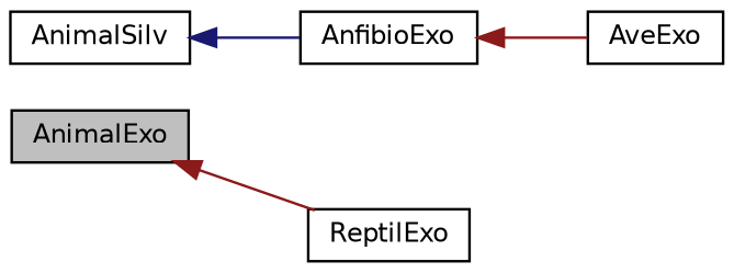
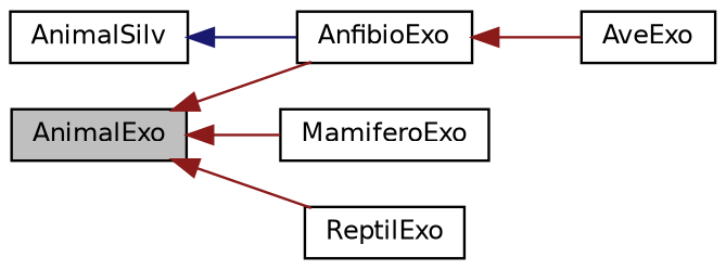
  digraph {
    rankdir=LR
    node [color=black fillcolor=white fontname=Helvetica fontsize=10 shape=record style=filled]
    edge [color=firebrick4 dir=back fontname=Helvetica fontsize=10 labelfontname=Helvetica labelfontsize=10 style=solid]
    n1 [fillcolor=grey75 fontcolor=black height=0.2 label=AnimalExo width=0.4]
    n2 [height=0.2 label=AnfibioExo width=0.4]
+   n3 [height=0.2 label=MamiferoExo width=0.4]
    n4 [height=0.2 label=ReptilExo width=0.4]
    n5 [height=0.2 label=AveExo width=0.4]
    n6 [height=0.2 label=AnimalSilv width=0.4]
+   n1 -> n2
+   n1 -> n3
    n1 -> n4
    n2 -> n5
    n6 -> n2 [color=midnightblue]
  }
